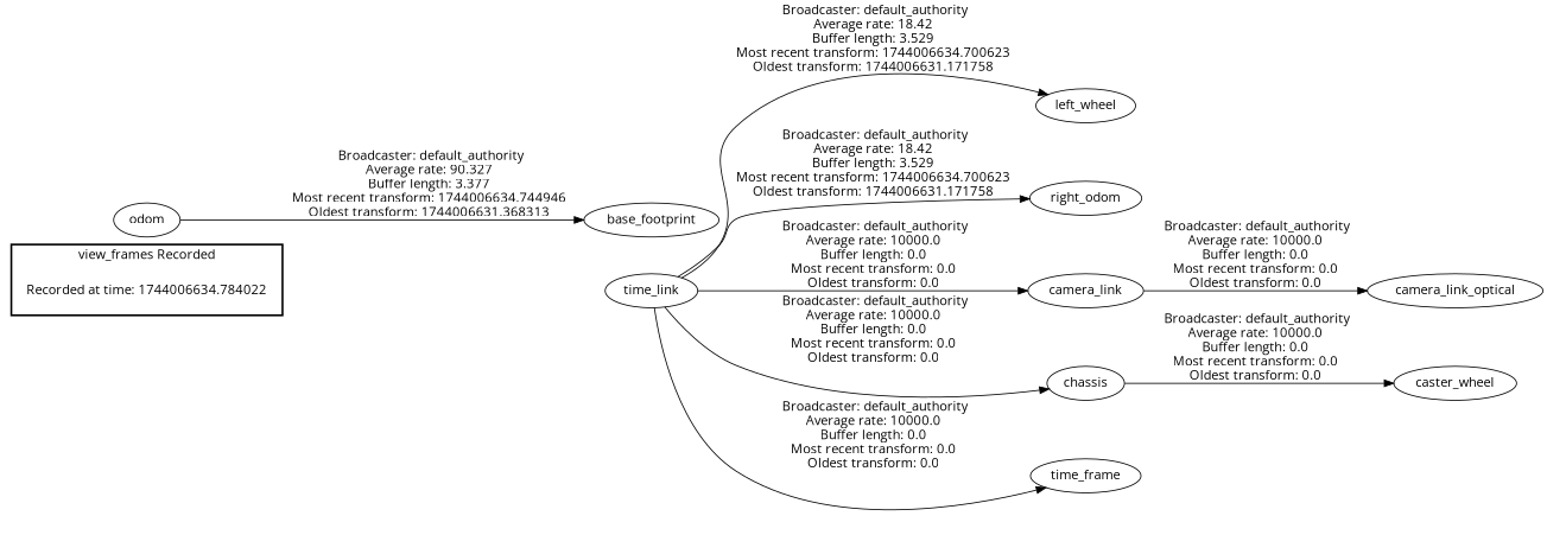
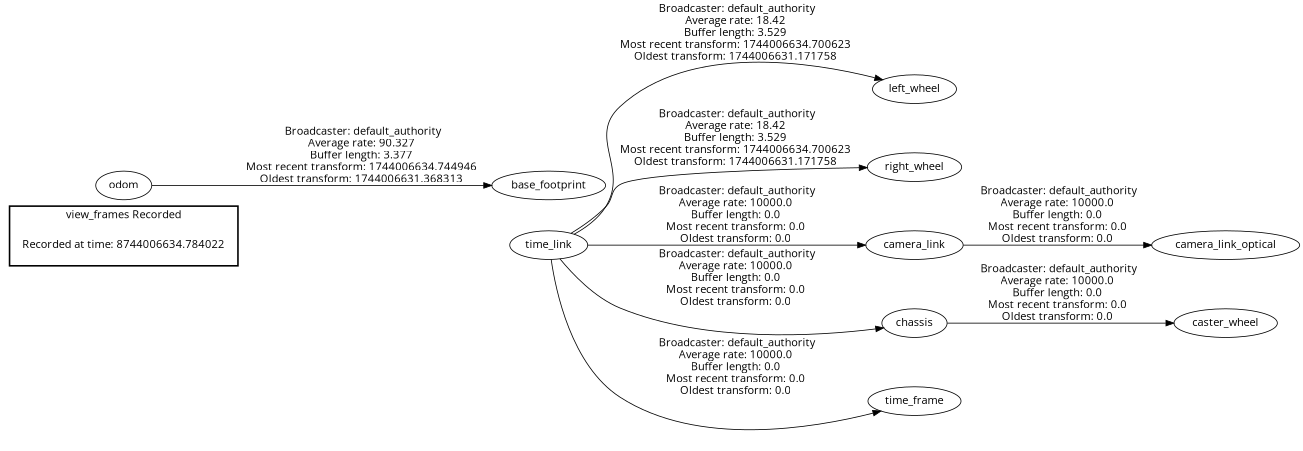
  digraph {
    fontname="Open Sans"
    rankdir=LR
    node [fontname="Open Sans"]
    edge [fontname="Open Sans"]
-   "Recorded at time: 1744006634.784022" [shape=plaintext]
+   "Recorded at time: 1744006634.784022" [shape=plaintext label="Recorded at time: 8744006634.784022"]
    n2 [label=time_link]
    left_wheel
-   right_wheel [label=right_odom]
+   right_wheel
    camera_link
    chassis
    n7 [label=time_frame]
    camera_link_optical
    caster_wheel
    odom
    base_footprint
    subgraph cluster_1 {
      color=black
      label="view_frames Recorded"
      style=bold
      "Recorded at time: 1744006634.784022"
    }
    "Recorded at time: 1744006634.784022" -> n2 [style=invis]
    n2 -> left_wheel [label=" Broadcaster: default_authority\nAverage rate: 18.42\nBuffer length: 3.529\nMost recent transform: 1744006634.700623\nOldest transform: 1744006631.171758\n"]
    n2 -> right_wheel [label=" Broadcaster: default_authority\nAverage rate: 18.42\nBuffer length: 3.529\nMost recent transform: 1744006634.700623\nOldest transform: 1744006631.171758\n"]
    n2 -> camera_link [label=" Broadcaster: default_authority\nAverage rate: 10000.0\nBuffer length: 0.0\nMost recent transform: 0.0\nOldest transform: 0.0\n"]
    n2 -> chassis [label=" Broadcaster: default_authority\nAverage rate: 10000.0\nBuffer length: 0.0\nMost recent transform: 0.0\nOldest transform: 0.0\n"]
    n2 -> n7 [label=" Broadcaster: default_authority\nAverage rate: 10000.0\nBuffer length: 0.0\nMost recent transform: 0.0\nOldest transform: 0.0\n"]
    camera_link -> camera_link_optical [label=" Broadcaster: default_authority\nAverage rate: 10000.0\nBuffer length: 0.0\nMost recent transform: 0.0\nOldest transform: 0.0\n"]
    chassis -> caster_wheel [label=" Broadcaster: default_authority\nAverage rate: 10000.0\nBuffer length: 0.0\nMost recent transform: 0.0\nOldest transform: 0.0\n"]
    odom -> base_footprint [label=" Broadcaster: default_authority\nAverage rate: 90.327\nBuffer length: 3.377\nMost recent transform: 1744006634.744946\nOldest transform: 1744006631.368313\n"]
  }
